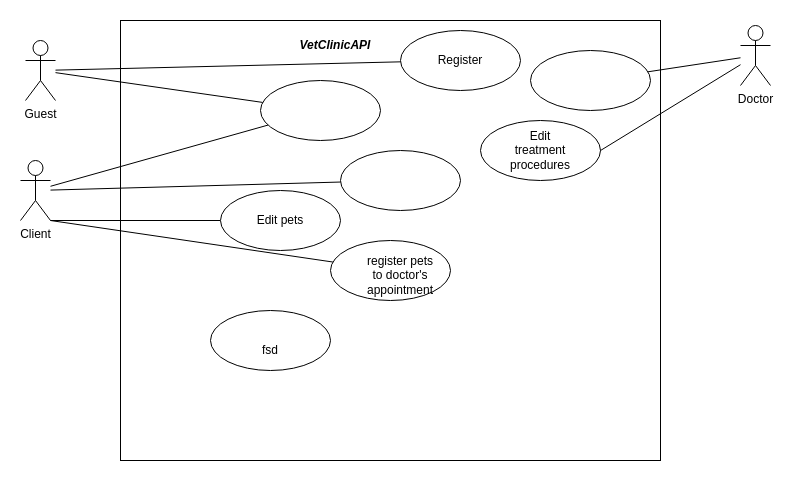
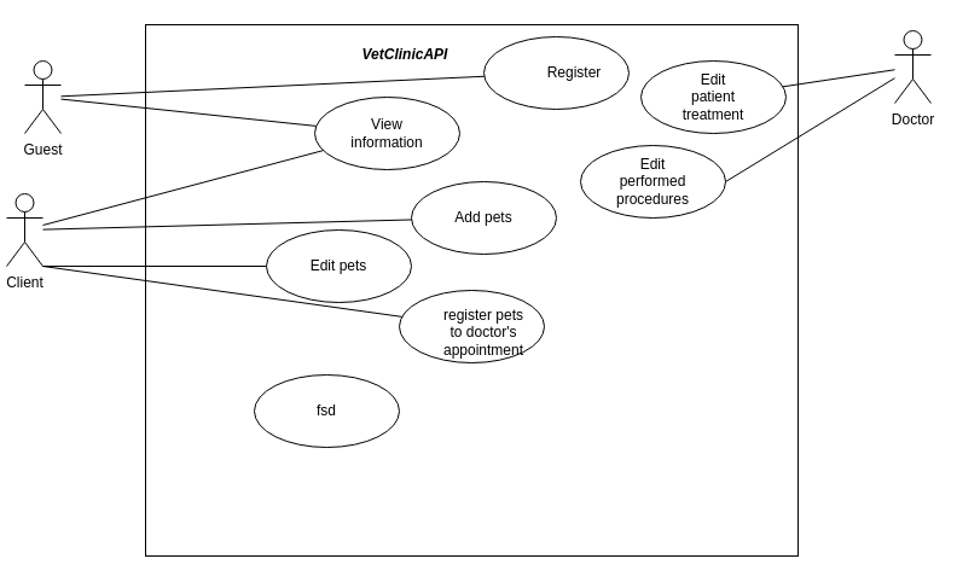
  <mxCell id="0" />
  <mxCell id="1" parent="0" />
  <mxCell id="2" value="" style="rounded=0;whiteSpace=wrap;html=1;" vertex="1" parent="1"><mxGeometry x="120" y="20" width="540" height="440" as="geometry" /></mxCell>
  <mxCell id="3" value="&lt;i&gt;&lt;b&gt;VetClinicAPI&lt;/b&gt;&lt;/i&gt;" style="text;html=1;strokeColor=none;fillColor=none;align=center;verticalAlign=middle;whiteSpace=wrap;rounded=0;" vertex="1" parent="1"><mxGeometry x="260" y="30" width="150" height="30" as="geometry" /></mxCell>
  <mxCell id="4" value="" style="group" vertex="1" connectable="0" parent="1"><mxGeometry x="260" y="80" width="120" height="60" as="geometry" /></mxCell>
  <mxCell id="5" value="" style="ellipse;whiteSpace=wrap;html=1;" vertex="1" parent="4"><mxGeometry width="120" height="60" as="geometry" /></mxCell>
+ <mxCell id="6" value="View information" style="text;html=1;strokeColor=none;fillColor=none;align=center;verticalAlign=middle;whiteSpace=wrap;rounded=0;" vertex="1" parent="4"><mxGeometry x="30" y="15" width="60" height="30" as="geometry" /></mxCell>
  <mxCell id="7" value="" style="group" vertex="1" connectable="0" parent="1"><mxGeometry x="400" y="30" width="120" height="60" as="geometry" /></mxCell>
  <mxCell id="8" value="" style="ellipse;whiteSpace=wrap;html=1;" vertex="1" parent="7"><mxGeometry width="120" height="60" as="geometry" /></mxCell>
- <mxCell id="9" value="Register" style="text;html=1;strokeColor=none;fillColor=none;align=center;verticalAlign=middle;whiteSpace=wrap;rounded=0;" vertex="1" parent="7"><mxGeometry x="30" y="15" width="60" height="30" as="geometry" /></mxCell>
- <mxCell id="10" value="Guest" style="shape=umlActor;verticalLabelPosition=bottom;verticalAlign=top;html=1;outlineConnect=0;" vertex="1" parent="1"><mxGeometry x="25" y="40" width="30" height="60" as="geometry" /></mxCell>
+ <mxCell id="9" value="Register" style="text;html=1;strokeColor=none;fillColor=none;align=center;verticalAlign=middle;whiteSpace=wrap;rounded=0;" vertex="1" parent="7"><mxGeometry x="45" y="15" width="60" height="30" as="geometry" /></mxCell>
+ <mxCell id="10" value="Guest" style="shape=umlActor;verticalLabelPosition=bottom;verticalAlign=top;html=1;outlineConnect=0;" vertex="1" parent="1"><mxGeometry x="20" y="50" width="30" height="60" as="geometry" /></mxCell>
  <mxCell id="11" value="" style="endArrow=none;html=1;rounded=0;" edge="1" parent="1" source="5" target="10"><mxGeometry width="50" height="50" relative="1" as="geometry"><mxPoint x="120" y="220" as="sourcePoint" /><mxPoint x="170" y="170" as="targetPoint" /></mxGeometry></mxCell>
  <mxCell id="12" value="" style="endArrow=none;html=1;rounded=0;" edge="1" parent="1" source="8" target="10"><mxGeometry width="50" height="50" relative="1" as="geometry"><mxPoint x="90" y="210" as="sourcePoint" /><mxPoint x="140" y="160" as="targetPoint" /></mxGeometry></mxCell>
- <mxCell id="13" value="Client" style="shape=umlActor;verticalLabelPosition=bottom;verticalAlign=top;html=1;outlineConnect=0;" vertex="1" parent="1"><mxGeometry x="20" y="160" width="30" height="60" as="geometry" /></mxCell>
+ <mxCell id="13" value="Client" style="shape=umlActor;verticalLabelPosition=bottom;verticalAlign=top;html=1;outlineConnect=0;" vertex="1" parent="1"><mxGeometry x="5" y="160" width="30" height="60" as="geometry" /></mxCell>
  <mxCell id="14" value="" style="group" vertex="1" connectable="0" parent="1"><mxGeometry x="330" y="240" width="120" height="60" as="geometry" /></mxCell>
  <mxCell id="15" value="" style="ellipse;whiteSpace=wrap;html=1;" vertex="1" parent="14"><mxGeometry width="120" height="60" as="geometry" /></mxCell>
  <mxCell id="16" value="&lt;div&gt;register pets to doctor's&lt;/div&gt;&lt;div&gt;appointment&lt;br&gt;&lt;/div&gt;" style="text;html=1;strokeColor=none;fillColor=none;align=center;verticalAlign=middle;whiteSpace=wrap;rounded=0;" vertex="1" parent="14"><mxGeometry x="40" y="20" width="60" height="30" as="geometry" /></mxCell>
  <mxCell id="17" value="" style="group" vertex="1" connectable="0" parent="1"><mxGeometry x="340" y="150" width="120" height="60" as="geometry" /></mxCell>
  <mxCell id="18" value="" style="ellipse;whiteSpace=wrap;html=1;" vertex="1" parent="17"><mxGeometry width="120" height="60" as="geometry" /></mxCell>
+ <mxCell id="19" value="Add pets" style="text;html=1;strokeColor=none;fillColor=none;align=center;verticalAlign=middle;whiteSpace=wrap;rounded=0;" vertex="1" parent="17"><mxGeometry x="30" y="15" width="60" height="30" as="geometry" /></mxCell>
  <mxCell id="20" value="" style="group" vertex="1" connectable="0" parent="1"><mxGeometry x="210" y="310" width="120" height="60" as="geometry" /></mxCell>
  <mxCell id="21" value="" style="ellipse;whiteSpace=wrap;html=1;" vertex="1" parent="20"><mxGeometry width="120" height="60" as="geometry" /></mxCell>
- <mxCell id="22" value="fsd" style="text;html=1;strokeColor=none;fillColor=none;align=center;verticalAlign=middle;whiteSpace=wrap;rounded=0;" vertex="1" parent="20"><mxGeometry x="30" y="25" width="60" height="30" as="geometry" /></mxCell>
+ <mxCell id="22" value="fsd" style="text;html=1;strokeColor=none;fillColor=none;align=center;verticalAlign=middle;whiteSpace=wrap;rounded=0;" vertex="1" parent="20"><mxGeometry x="30" y="15" width="60" height="30" as="geometry" /></mxCell>
  <mxCell id="23" value="" style="endArrow=none;html=1;rounded=0;" edge="1" parent="1" source="5" target="13"><mxGeometry width="50" height="50" relative="1" as="geometry"><mxPoint x="130" y="290" as="sourcePoint" /><mxPoint x="180" y="240" as="targetPoint" /></mxGeometry></mxCell>
  <mxCell id="24" value="" style="endArrow=none;html=1;rounded=0;entryX=1;entryY=1;entryDx=0;entryDy=0;entryPerimeter=0;" edge="1" parent="1" source="27" target="13"><mxGeometry width="50" height="50" relative="1" as="geometry"><mxPoint x="90" y="340" as="sourcePoint" /><mxPoint x="140" y="290" as="targetPoint" /></mxGeometry></mxCell>
  <mxCell id="25" value="" style="endArrow=none;html=1;rounded=0;" edge="1" parent="1" source="18" target="13"><mxGeometry width="50" height="50" relative="1" as="geometry"><mxPoint x="90" y="310" as="sourcePoint" /><mxPoint x="140" y="260" as="targetPoint" /><Array as="points" /></mxGeometry></mxCell>
  <mxCell id="26" value="" style="group" vertex="1" connectable="0" parent="1"><mxGeometry x="250" y="190" width="120" height="60" as="geometry" /></mxCell>
  <mxCell id="27" value="" style="ellipse;whiteSpace=wrap;html=1;" vertex="1" parent="26"><mxGeometry x="-30" width="120" height="60" as="geometry" /></mxCell>
  <mxCell id="28" value="Edit pets" style="text;html=1;strokeColor=none;fillColor=none;align=center;verticalAlign=middle;whiteSpace=wrap;rounded=0;" vertex="1" parent="26"><mxGeometry y="15" width="60" height="30" as="geometry" /></mxCell>
  <mxCell id="29" value="" style="endArrow=none;html=1;rounded=0;entryX=1;entryY=1;entryDx=0;entryDy=0;entryPerimeter=0;" edge="1" parent="1" source="15" target="13"><mxGeometry width="50" height="50" relative="1" as="geometry"><mxPoint x="90" y="340" as="sourcePoint" /><mxPoint x="140" y="290" as="targetPoint" /></mxGeometry></mxCell>
  <mxCell id="30" value="Doctor" style="shape=umlActor;verticalLabelPosition=bottom;verticalAlign=top;html=1;outlineConnect=0;" vertex="1" parent="1"><mxGeometry x="740" y="25" width="30" height="60" as="geometry" /></mxCell>
  <mxCell id="31" value="" style="group" vertex="1" connectable="0" parent="1"><mxGeometry x="530" y="50" width="120" height="60" as="geometry" /></mxCell>
  <mxCell id="32" value="" style="ellipse;whiteSpace=wrap;html=1;" vertex="1" parent="31"><mxGeometry width="120" height="60" as="geometry" /></mxCell>
+ <mxCell id="33" value="Edit patient treatment" style="text;html=1;strokeColor=none;fillColor=none;align=center;verticalAlign=middle;whiteSpace=wrap;rounded=0;" vertex="1" parent="31"><mxGeometry x="30" y="15" width="60" height="30" as="geometry" /></mxCell>
  <mxCell id="34" value="" style="group" vertex="1" connectable="0" parent="1"><mxGeometry x="480" y="120" width="120" height="60" as="geometry" /></mxCell>
  <mxCell id="35" value="" style="ellipse;whiteSpace=wrap;html=1;" vertex="1" parent="34"><mxGeometry width="120" height="60" as="geometry" /></mxCell>
- <mxCell id="36" value="Edit treatment procedures" style="text;html=1;strokeColor=none;fillColor=none;align=center;verticalAlign=middle;whiteSpace=wrap;rounded=0;" vertex="1" parent="34"><mxGeometry x="30" y="15" width="60" height="30" as="geometry" /></mxCell>
+ <mxCell id="36" value="Edit performed procedures" style="text;html=1;strokeColor=none;fillColor=none;align=center;verticalAlign=middle;whiteSpace=wrap;rounded=0;" vertex="1" parent="34"><mxGeometry x="30" y="15" width="60" height="30" as="geometry" /></mxCell>
  <mxCell id="37" value="" style="endArrow=none;html=1;rounded=0;" edge="1" parent="1" source="30" target="32"><mxGeometry width="50" height="50" relative="1" as="geometry"><mxPoint x="690" y="215" as="sourcePoint" /><mxPoint x="740" y="165" as="targetPoint" /></mxGeometry></mxCell>
  <mxCell id="38" value="" style="endArrow=none;html=1;rounded=0;" edge="1" parent="1" source="30"><mxGeometry width="50" height="50" relative="1" as="geometry"><mxPoint x="755.97" y="150.001" as="sourcePoint" /><mxPoint x="600" y="150" as="targetPoint" /></mxGeometry></mxCell>
